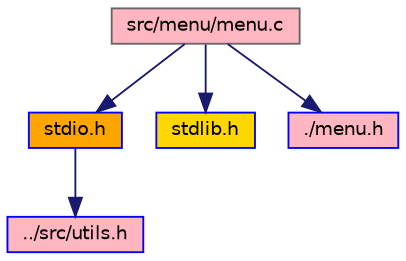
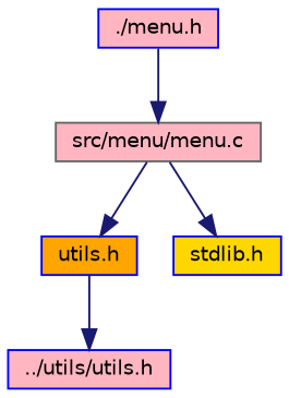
  digraph {
    node [color=blue fillcolor=lightpink fontname=Helvetica fontsize=10 shape=record style=filled]
    edge [color=midnightblue fontname=Helvetica fontsize=10 labelfontname=Helvetica labelfontsize=10 style=solid]
    n1 [color=gray40 fontcolor=black height=0.2 label="src/menu/menu.c" width=0.4]
-   n2 [fillcolor=orange height=0.2 label="stdio.h" width=0.4]
+   n2 [fillcolor=orange height=0.2 label="utils.h" width=0.4]
    n3 [fillcolor=gold height=0.2 label="stdlib.h" width=0.4]
    n4 [height=0.2 label="./menu.h" width=0.4]
-   n5 [height=0.2 label="../src/utils.h" width=0.4]
+   n5 [height=0.2 label="../utils/utils.h" width=0.4]
    n1 -> n2
    n1 -> n3
-   n1 -> n4
+   n4 -> n1
    n2 -> n5
  }
